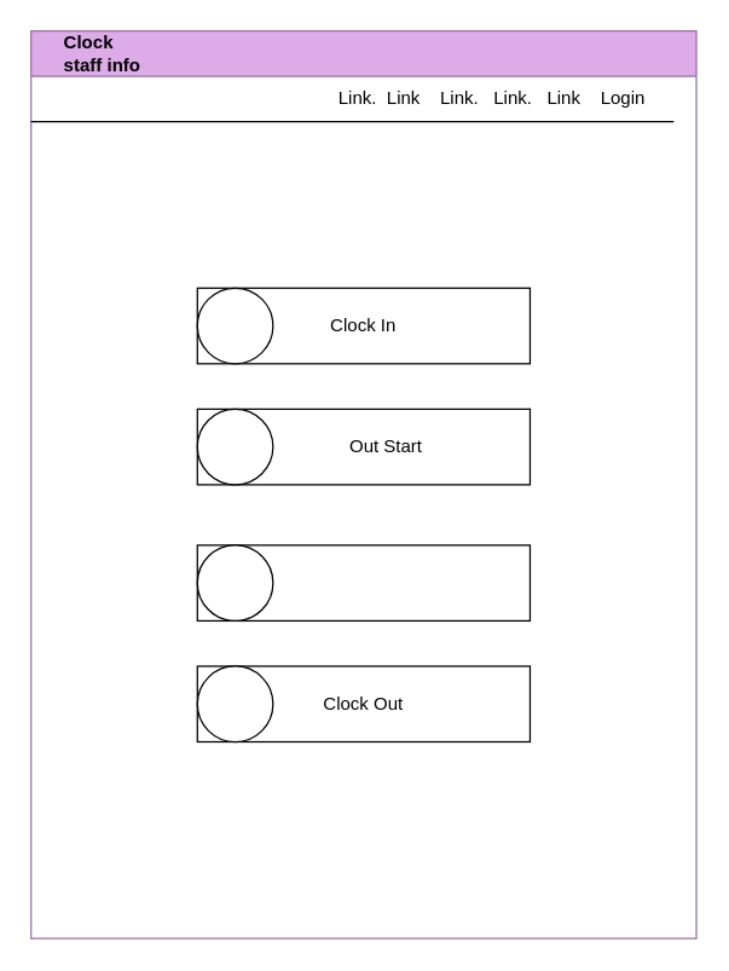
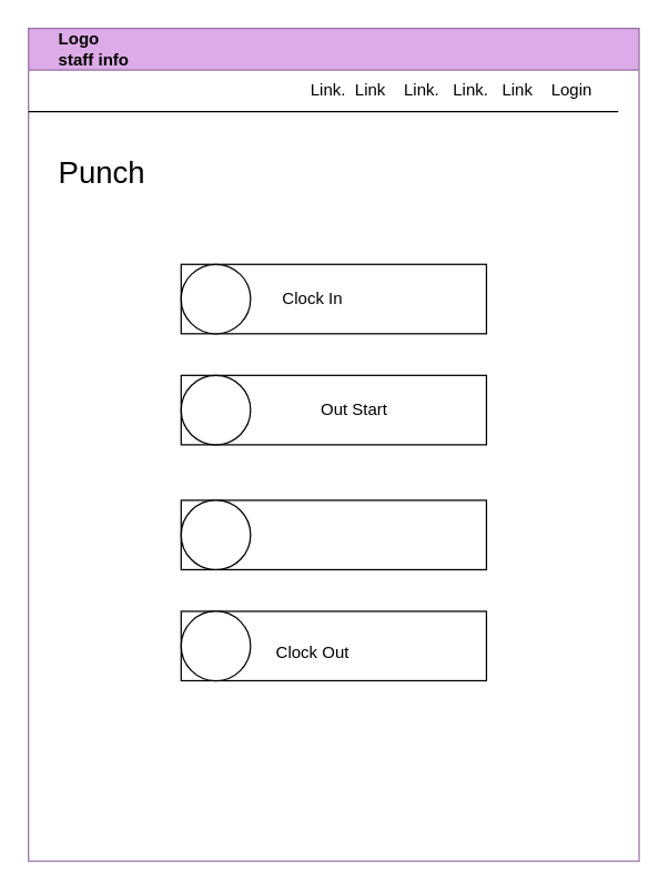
  <mxCell id="0" />
  <mxCell id="1" parent="0" />
- <mxCell id="2" value="&amp;nbsp; &amp;nbsp; &amp;nbsp; Clock&lt;div&gt;&amp;nbsp; &amp;nbsp; &amp;nbsp; staff info&lt;/div&gt;" style="swimlane;whiteSpace=wrap;html=1;align=left;startSize=30;fillColor=#DDABE7;strokeColor=#9673a6;" vertex="1" parent="1"><mxGeometry x="20" y="20" width="440" height="600" as="geometry" /></mxCell>
+ <mxCell id="2" value="&amp;nbsp; &amp;nbsp; &amp;nbsp; Logo&lt;div&gt;&amp;nbsp; &amp;nbsp; &amp;nbsp; staff info&lt;/div&gt;" style="swimlane;whiteSpace=wrap;html=1;align=left;startSize=30;fillColor=#DDABE7;strokeColor=#9673a6;" vertex="1" parent="1"><mxGeometry x="20" y="20" width="440" height="600" as="geometry" /></mxCell>
  <mxCell id="3" value="Link.&amp;nbsp; Link&amp;nbsp; &amp;nbsp; Link.&amp;nbsp; &amp;nbsp;Link.&amp;nbsp; &amp;nbsp;Link&amp;nbsp; &amp;nbsp; Login" style="text;html=1;align=center;verticalAlign=middle;whiteSpace=wrap;rounded=0;" vertex="1" parent="2"><mxGeometry x="185" y="30" width="240" height="30" as="geometry" /></mxCell>
+ <mxCell id="4" value="&lt;font style=&quot;font-size: 22px;&quot;&gt;Punch&lt;/font&gt;" style="text;html=1;align=left;verticalAlign=middle;whiteSpace=wrap;rounded=0;" vertex="1" parent="2"><mxGeometry x="20" y="90" width="80" height="30" as="geometry" /></mxCell>
  <mxCell id="5" value="" style="rounded=0;whiteSpace=wrap;html=1;" vertex="1" parent="2"><mxGeometry x="110" y="170" width="220" height="50" as="geometry" /></mxCell>
  <mxCell id="6" value="" style="ellipse;whiteSpace=wrap;html=1;aspect=fixed;" vertex="1" parent="2"><mxGeometry x="110" y="170" width="50" height="50" as="geometry" /></mxCell>
  <mxCell id="7" value="" style="rounded=0;whiteSpace=wrap;html=1;" vertex="1" parent="2"><mxGeometry x="110" y="250" width="220" height="50" as="geometry" /></mxCell>
  <mxCell id="8" value="" style="ellipse;whiteSpace=wrap;html=1;aspect=fixed;" vertex="1" parent="2"><mxGeometry x="110" y="250" width="50" height="50" as="geometry" /></mxCell>
  <mxCell id="9" value="" style="rounded=0;whiteSpace=wrap;html=1;" vertex="1" parent="2"><mxGeometry x="110" y="340" width="220" height="50" as="geometry" /></mxCell>
  <mxCell id="10" value="" style="ellipse;whiteSpace=wrap;html=1;aspect=fixed;" vertex="1" parent="2"><mxGeometry x="110" y="340" width="50" height="50" as="geometry" /></mxCell>
  <mxCell id="11" value="" style="rounded=0;whiteSpace=wrap;html=1;" vertex="1" parent="2"><mxGeometry x="110" y="420" width="220" height="50" as="geometry" /></mxCell>
  <mxCell id="12" value="" style="ellipse;whiteSpace=wrap;html=1;aspect=fixed;" vertex="1" parent="2"><mxGeometry x="110" y="420" width="50" height="50" as="geometry" /></mxCell>
- <mxCell id="13" value="Clock In" style="text;html=1;align=center;verticalAlign=middle;whiteSpace=wrap;rounded=0;" vertex="1" parent="2"><mxGeometry x="190" y="180" width="60" height="30" as="geometry" /></mxCell>
- <mxCell id="14" value="Clock Out" style="text;html=1;align=center;verticalAlign=middle;whiteSpace=wrap;rounded=0;" vertex="1" parent="2"><mxGeometry x="190" y="430" width="60" height="30" as="geometry" /></mxCell>
+ <mxCell id="13" value="Clock In" style="text;html=1;align=center;verticalAlign=middle;whiteSpace=wrap;rounded=0;" vertex="1" parent="2"><mxGeometry x="175" y="180" width="60" height="30" as="geometry" /></mxCell>
+ <mxCell id="14" value="Clock Out" style="text;html=1;align=center;verticalAlign=middle;whiteSpace=wrap;rounded=0;" vertex="1" parent="2"><mxGeometry x="175" y="435" width="60" height="30" as="geometry" /></mxCell>
  <mxCell id="15" value="Out Start" style="text;html=1;align=center;verticalAlign=middle;whiteSpace=wrap;rounded=0;" vertex="1" parent="2"><mxGeometry x="180" y="260" width="110" height="30" as="geometry" /></mxCell>
  <mxCell id="16" value="" style="endArrow=none;html=1;rounded=0;entryX=1;entryY=1;entryDx=0;entryDy=0;" edge="1" parent="1" target="3"><mxGeometry width="50" height="50" relative="1" as="geometry"><mxPoint x="20" y="80" as="sourcePoint" /><mxPoint x="270" y="240" as="targetPoint" /></mxGeometry></mxCell>
